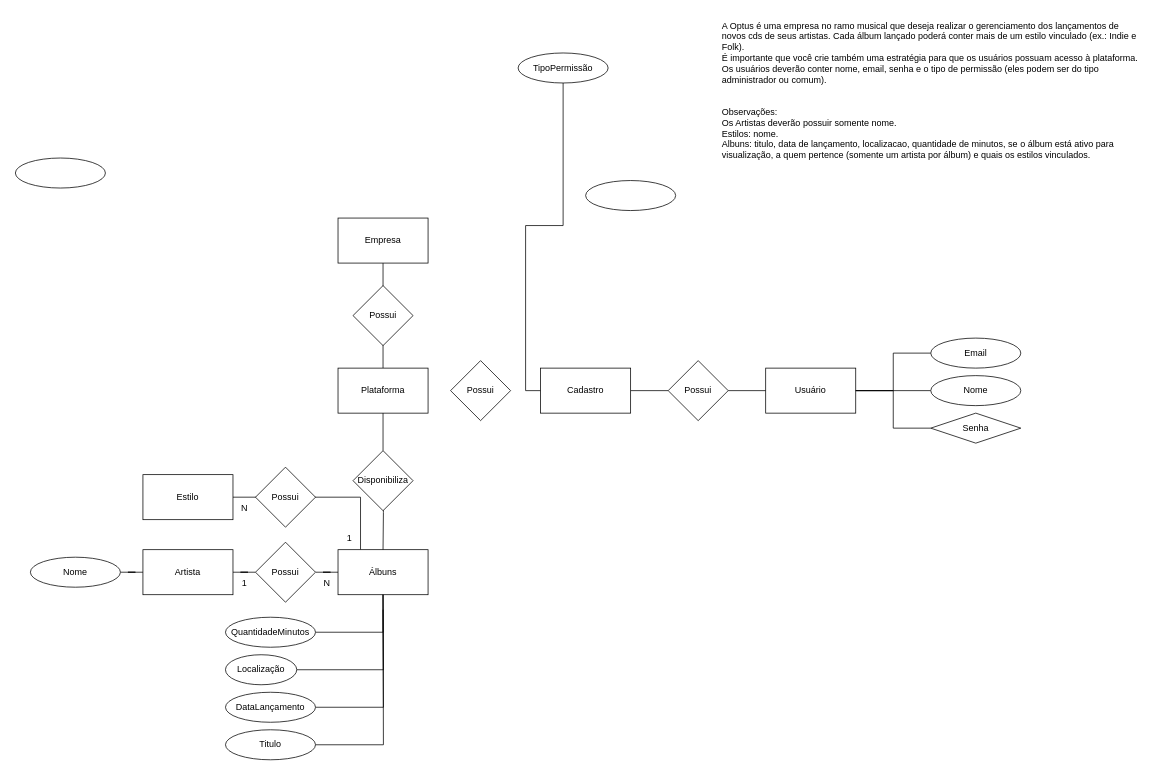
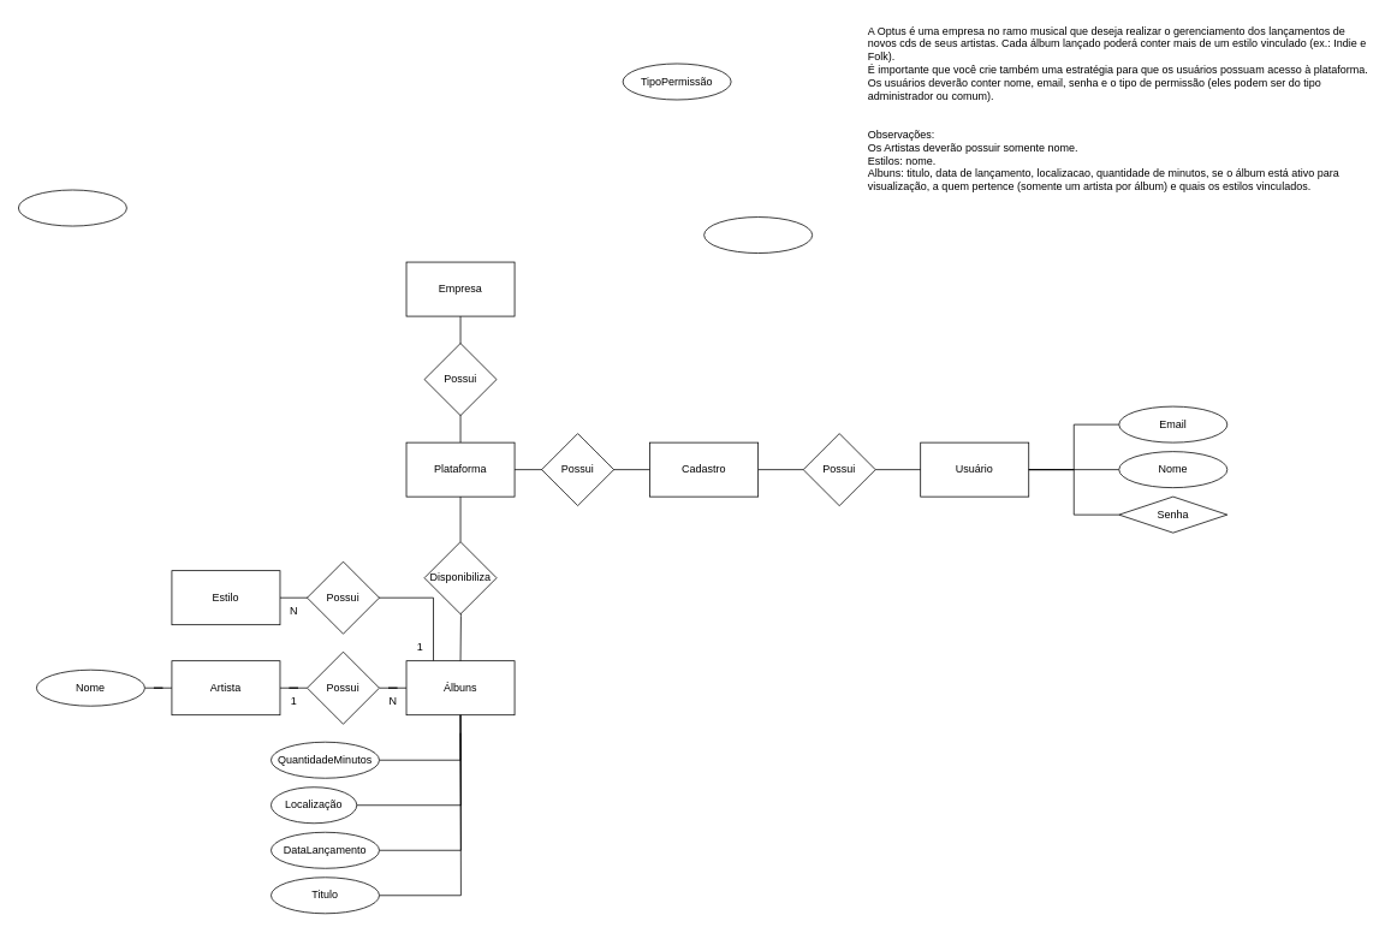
  <mxCell id="0" />
  <mxCell id="1" parent="0" />
  <mxCell id="2" value="A Optus é uma empresa no ramo musical que deseja realizar o gerenciamento dos lançamentos de novos cds de seus artistas. Cada álbum lançado poderá conter mais de um estilo vinculado (ex.: Indie e Folk).&#10;É importante que você crie também uma estratégia para que os usuários possuam acesso à plataforma.&#10;Os usuários deverão conter nome, email, senha e o tipo de permissão (eles podem ser do tipo administrador ou comum).&#10;&#10;&#10;Observações:&#10;Os Artistas deverão possuir somente nome.&#10;Estilos: nome.&#10;Albuns: titulo, data de lançamento, localizacao, quantidade de minutos, se o álbum está ativo para visualização, a quem pertence (somente um artista por álbum) e quais os estilos vinculados." style="text;whiteSpace=wrap;" vertex="1" parent="1"><mxGeometry x="960" y="20" width="560" height="230" as="geometry" /></mxCell>
  <mxCell id="3" style="edgeStyle=orthogonalEdgeStyle;rounded=0;orthogonalLoop=1;jettySize=auto;html=1;exitX=0.5;exitY=1;exitDx=0;exitDy=0;endArrow=none;endFill=0;" edge="1" parent="1" source="4" target="37"><mxGeometry relative="1" as="geometry" /></mxCell>
  <mxCell id="4" value="Empresa" style="rounded=0;whiteSpace=wrap;html=1;" vertex="1" parent="1"><mxGeometry x="450" y="290" width="120" height="60" as="geometry" /></mxCell>
  <mxCell id="5" style="edgeStyle=orthogonalEdgeStyle;rounded=0;orthogonalLoop=1;jettySize=auto;html=1;entryX=0;entryY=0.5;entryDx=0;entryDy=0;endArrow=none;endFill=0;" edge="1" parent="1" source="6" target="13"><mxGeometry relative="1" as="geometry" /></mxCell>
  <mxCell id="6" value="Artista" style="rounded=0;whiteSpace=wrap;html=1;" vertex="1" parent="1"><mxGeometry x="190" y="732" width="120" height="60" as="geometry" /></mxCell>
  <mxCell id="7" style="edgeStyle=orthogonalEdgeStyle;rounded=0;orthogonalLoop=1;jettySize=auto;html=1;endArrow=none;endFill=0;" edge="1" parent="1" source="8" target="11"><mxGeometry relative="1" as="geometry"><Array as="points"><mxPoint x="480" y="662" /></Array></mxGeometry></mxCell>
  <mxCell id="8" value="Estilo" style="rounded=0;whiteSpace=wrap;html=1;" vertex="1" parent="1"><mxGeometry x="190" y="632" width="120" height="60" as="geometry" /></mxCell>
- <mxCell id="9" style="edgeStyle=orthogonalEdgeStyle;rounded=0;orthogonalLoop=1;jettySize=auto;html=1;exitX=0;exitY=0.5;exitDx=0;exitDy=0;endArrow=none;endFill=0;" edge="1" parent="1" source="45" target="17"><mxGeometry relative="1" as="geometry" /></mxCell>
+ <mxCell id="9" style="edgeStyle=orthogonalEdgeStyle;rounded=0;orthogonalLoop=1;jettySize=auto;html=1;exitX=0;exitY=0.5;exitDx=0;exitDy=0;endArrow=none;endFill=0;" edge="1" parent="1" source="45" target="37"><mxGeometry relative="1" as="geometry" /></mxCell>
  <mxCell id="10" value="Usuário" style="rounded=0;whiteSpace=wrap;html=1;" vertex="1" parent="1"><mxGeometry x="1020" y="490" width="120" height="60" as="geometry" /></mxCell>
  <mxCell id="11" value="Álbuns" style="rounded=0;whiteSpace=wrap;html=1;" vertex="1" parent="1"><mxGeometry x="450" y="732" width="120" height="60" as="geometry" /></mxCell>
  <mxCell id="12" style="edgeStyle=orthogonalEdgeStyle;rounded=0;orthogonalLoop=1;jettySize=auto;html=1;entryX=0;entryY=0.5;entryDx=0;entryDy=0;endArrow=none;endFill=0;" edge="1" parent="1" source="13" target="11"><mxGeometry relative="1" as="geometry" /></mxCell>
  <mxCell id="13" value="Possui" style="rhombus;whiteSpace=wrap;html=1;" vertex="1" parent="1"><mxGeometry x="340" y="722" width="80" height="80" as="geometry" /></mxCell>
  <mxCell id="14" value="" style="ellipse;whiteSpace=wrap;html=1;" vertex="1" parent="1"><mxGeometry x="780" y="240" width="120" height="40" as="geometry" /></mxCell>
  <mxCell id="15" value="" style="edgeStyle=orthogonalEdgeStyle;rounded=0;orthogonalLoop=1;jettySize=auto;html=1;endArrow=none;endFill=0;" edge="1" parent="1" source="16" target="6"><mxGeometry relative="1" as="geometry" /></mxCell>
  <mxCell id="16" value="Nome" style="ellipse;whiteSpace=wrap;html=1;" vertex="1" parent="1"><mxGeometry x="40" y="742" width="120" height="40" as="geometry" /></mxCell>
  <mxCell id="17" value="TipoPermissão" style="ellipse;whiteSpace=wrap;html=1;" vertex="1" parent="1"><mxGeometry x="690" y="70" width="120" height="40" as="geometry" /></mxCell>
  <mxCell id="18" style="edgeStyle=orthogonalEdgeStyle;rounded=0;orthogonalLoop=1;jettySize=auto;html=1;exitX=0;exitY=0.5;exitDx=0;exitDy=0;entryX=1;entryY=0.5;entryDx=0;entryDy=0;endArrow=none;endFill=0;" edge="1" parent="1" source="19" target="10"><mxGeometry relative="1" as="geometry" /></mxCell>
  <mxCell id="19" value="Senha" style="rhombus;whiteSpace=wrap;html=1;" vertex="1" parent="1"><mxGeometry x="1240" y="550" width="120" height="40" as="geometry" /></mxCell>
  <mxCell id="20" style="edgeStyle=orthogonalEdgeStyle;rounded=0;orthogonalLoop=1;jettySize=auto;html=1;entryX=1;entryY=0.5;entryDx=0;entryDy=0;endArrow=none;endFill=0;" edge="1" parent="1" source="21" target="10"><mxGeometry relative="1" as="geometry" /></mxCell>
  <mxCell id="21" value="Email" style="ellipse;whiteSpace=wrap;html=1;" vertex="1" parent="1"><mxGeometry x="1240" y="450" width="120" height="40" as="geometry" /></mxCell>
  <mxCell id="22" style="edgeStyle=orthogonalEdgeStyle;rounded=0;orthogonalLoop=1;jettySize=auto;html=1;exitX=0;exitY=0.5;exitDx=0;exitDy=0;entryX=1;entryY=0.5;entryDx=0;entryDy=0;endArrow=none;endFill=0;" edge="1" parent="1" source="23" target="10"><mxGeometry relative="1" as="geometry" /></mxCell>
  <mxCell id="23" value="Nome" style="ellipse;whiteSpace=wrap;html=1;" vertex="1" parent="1"><mxGeometry x="1240" y="500" width="120" height="40" as="geometry" /></mxCell>
  <mxCell id="24" value="" style="ellipse;whiteSpace=wrap;html=1;" vertex="1" parent="1"><mxGeometry x="20" y="210" width="120" height="40" as="geometry" /></mxCell>
  <mxCell id="25" value="1" style="text;html=1;align=center;verticalAlign=middle;resizable=0;points=[];autosize=1;strokeColor=none;fillColor=none;" vertex="1" parent="1"><mxGeometry x="310" y="762" width="30" height="30" as="geometry" /></mxCell>
  <mxCell id="26" value="N" style="text;html=1;align=center;verticalAlign=middle;resizable=0;points=[];autosize=1;strokeColor=none;fillColor=none;" vertex="1" parent="1"><mxGeometry x="420" y="762" width="30" height="30" as="geometry" /></mxCell>
  <mxCell id="27" value="1" style="text;html=1;align=center;verticalAlign=middle;resizable=0;points=[];autosize=1;strokeColor=none;fillColor=none;" vertex="1" parent="1"><mxGeometry x="450" y="702" width="30" height="30" as="geometry" /></mxCell>
  <mxCell id="28" value="N" style="text;html=1;align=center;verticalAlign=middle;resizable=0;points=[];autosize=1;strokeColor=none;fillColor=none;" vertex="1" parent="1"><mxGeometry x="310" y="662" width="30" height="30" as="geometry" /></mxCell>
  <mxCell id="29" style="edgeStyle=orthogonalEdgeStyle;rounded=0;orthogonalLoop=1;jettySize=auto;html=1;entryX=0.5;entryY=1;entryDx=0;entryDy=0;endArrow=none;endFill=0;" edge="1" parent="1" source="30" target="11"><mxGeometry relative="1" as="geometry" /></mxCell>
  <mxCell id="30" value="QuantidadeMinutos" style="ellipse;whiteSpace=wrap;html=1;" vertex="1" parent="1"><mxGeometry x="300" y="822" width="120" height="40" as="geometry" /></mxCell>
  <mxCell id="31" style="edgeStyle=orthogonalEdgeStyle;rounded=0;orthogonalLoop=1;jettySize=auto;html=1;exitX=1;exitY=0.5;exitDx=0;exitDy=0;endArrow=none;endFill=0;" edge="1" parent="1" source="32"><mxGeometry relative="1" as="geometry"><mxPoint x="510" y="792" as="targetPoint" /></mxGeometry></mxCell>
  <mxCell id="32" value="Localização" style="ellipse;whiteSpace=wrap;html=1;" vertex="1" parent="1"><mxGeometry x="300" y="872" width="95" height="40" as="geometry" /></mxCell>
  <mxCell id="33" style="edgeStyle=orthogonalEdgeStyle;rounded=0;orthogonalLoop=1;jettySize=auto;html=1;endArrow=none;endFill=0;" edge="1" parent="1" source="34"><mxGeometry relative="1" as="geometry"><mxPoint x="510" y="812" as="targetPoint" /></mxGeometry></mxCell>
  <mxCell id="34" value="DataLançamento" style="ellipse;whiteSpace=wrap;html=1;" vertex="1" parent="1"><mxGeometry x="300" y="922" width="120" height="40" as="geometry" /></mxCell>
  <mxCell id="35" style="edgeStyle=orthogonalEdgeStyle;rounded=0;orthogonalLoop=1;jettySize=auto;html=1;exitX=1;exitY=0.5;exitDx=0;exitDy=0;endArrow=none;endFill=0;" edge="1" parent="1" source="36"><mxGeometry relative="1" as="geometry"><mxPoint x="510" y="792" as="targetPoint" /></mxGeometry></mxCell>
  <mxCell id="36" value="Titulo" style="ellipse;whiteSpace=wrap;html=1;" vertex="1" parent="1"><mxGeometry x="300" y="972" width="120" height="40" as="geometry" /></mxCell>
  <mxCell id="37" value="Plataforma" style="rounded=0;whiteSpace=wrap;html=1;" vertex="1" parent="1"><mxGeometry x="450" y="490" width="120" height="60" as="geometry" /></mxCell>
  <mxCell id="38" value="Possui" style="rhombus;whiteSpace=wrap;html=1;" vertex="1" parent="1"><mxGeometry x="340" y="622" width="80" height="80" as="geometry" /></mxCell>
  <mxCell id="39" value="Possui" style="rhombus;whiteSpace=wrap;html=1;" vertex="1" parent="1"><mxGeometry x="470" y="380" width="80" height="80" as="geometry" /></mxCell>
  <mxCell id="40" value="" style="edgeStyle=orthogonalEdgeStyle;rounded=0;orthogonalLoop=1;jettySize=auto;html=1;endArrow=none;endFill=0;" edge="1" parent="1" source="42" target="37"><mxGeometry relative="1" as="geometry" /></mxCell>
  <mxCell id="41" style="edgeStyle=orthogonalEdgeStyle;rounded=0;orthogonalLoop=1;jettySize=auto;html=1;exitX=0.5;exitY=1;exitDx=0;exitDy=0;endArrow=none;endFill=0;" edge="1" parent="1" target="11"><mxGeometry relative="1" as="geometry"><mxPoint x="510" y="632" as="sourcePoint" /></mxGeometry></mxCell>
  <mxCell id="42" value="Disponibiliza" style="rhombus;whiteSpace=wrap;html=1;" vertex="1" parent="1"><mxGeometry x="470" y="600" width="80" height="80" as="geometry" /></mxCell>
  <mxCell id="43" value="Possui" style="rhombus;whiteSpace=wrap;html=1;" vertex="1" parent="1"><mxGeometry x="600" y="480" width="80" height="80" as="geometry" /></mxCell>
  <mxCell id="44" value="" style="edgeStyle=orthogonalEdgeStyle;rounded=0;orthogonalLoop=1;jettySize=auto;html=1;exitX=0;exitY=0.5;exitDx=0;exitDy=0;endArrow=none;endFill=0;" edge="1" parent="1" source="47" target="45"><mxGeometry relative="1" as="geometry"><mxPoint x="1100" y="520" as="sourcePoint" /><mxPoint x="570" y="520" as="targetPoint" /></mxGeometry></mxCell>
  <mxCell id="45" value="Cadastro" style="rounded=0;whiteSpace=wrap;html=1;" vertex="1" parent="1"><mxGeometry x="720" y="490" width="120" height="60" as="geometry" /></mxCell>
  <mxCell id="46" value="" style="edgeStyle=orthogonalEdgeStyle;rounded=0;orthogonalLoop=1;jettySize=auto;html=1;exitX=0;exitY=0.5;exitDx=0;exitDy=0;endArrow=none;endFill=0;" edge="1" parent="1" source="10" target="47"><mxGeometry relative="1" as="geometry"><mxPoint x="1100" y="520" as="sourcePoint" /><mxPoint x="870" y="520" as="targetPoint" /></mxGeometry></mxCell>
  <mxCell id="47" value="Possui" style="rhombus;whiteSpace=wrap;html=1;" vertex="1" parent="1"><mxGeometry x="890" y="480" width="80" height="80" as="geometry" /></mxCell>
